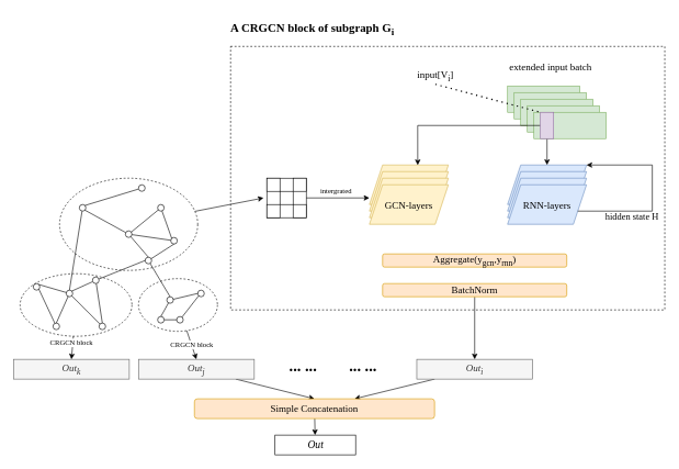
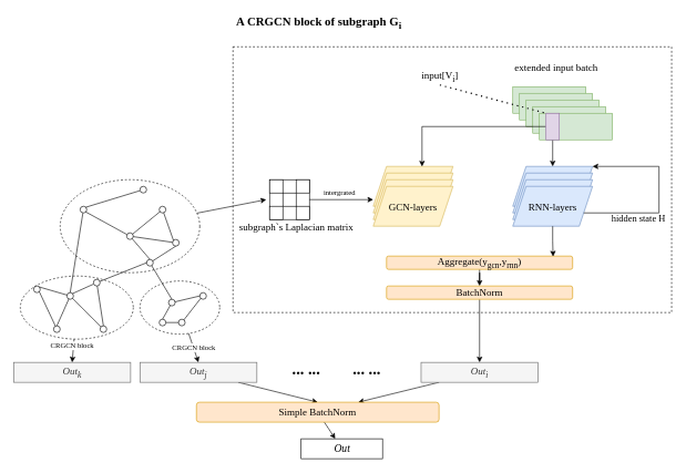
  <mxCell id="0" />
  <mxCell id="1" parent="0" />
  <mxCell id="2" value="" style="group" parent="1" vertex="1" connectable="0"><mxGeometry x="50" y="280" width="280" height="230" as="geometry" /></mxCell>
  <mxCell id="3" value="" style="ellipse;whiteSpace=wrap;html=1;dashed=1;" parent="2" vertex="1"><mxGeometry x="160" y="142.5" width="120" height="80" as="geometry" /></mxCell>
  <mxCell id="4" value="" style="ellipse;whiteSpace=wrap;html=1;dashed=1;" parent="2" vertex="1"><mxGeometry x="-20" y="135" width="170" height="95" as="geometry" /></mxCell>
  <mxCell id="5" value="" style="ellipse;whiteSpace=wrap;html=1;dashed=1;" parent="2" vertex="1"><mxGeometry x="40" y="-10" width="210" height="140" as="geometry" /></mxCell>
  <mxCell id="6" value="" style="ellipse;whiteSpace=wrap;html=1;aspect=fixed;" parent="2" vertex="1"><mxGeometry x="50" y="160" width="10" height="10" as="geometry" /></mxCell>
  <mxCell id="7" style="edgeStyle=none;rounded=0;orthogonalLoop=1;jettySize=auto;html=1;entryX=0.5;entryY=0;entryDx=0;entryDy=0;endArrow=none;endFill=0;" parent="2" source="8" target="6" edge="1"><mxGeometry relative="1" as="geometry" /></mxCell>
  <mxCell id="8" value="" style="ellipse;whiteSpace=wrap;html=1;aspect=fixed;" parent="2" vertex="1"><mxGeometry x="70" y="30" width="10" height="10" as="geometry" /></mxCell>
  <mxCell id="9" style="edgeStyle=none;rounded=0;orthogonalLoop=1;jettySize=auto;html=1;entryX=1;entryY=1;entryDx=0;entryDy=0;endArrow=none;endFill=0;" parent="2" source="10" target="8" edge="1"><mxGeometry relative="1" as="geometry" /></mxCell>
  <mxCell id="10" value="" style="ellipse;whiteSpace=wrap;html=1;aspect=fixed;" parent="2" vertex="1"><mxGeometry x="140" y="70" width="10" height="10" as="geometry" /></mxCell>
  <mxCell id="11" value="" style="ellipse;whiteSpace=wrap;html=1;aspect=fixed;" parent="2" vertex="1"><mxGeometry y="150" width="10" height="10" as="geometry" /></mxCell>
  <mxCell id="12" style="edgeStyle=none;rounded=0;orthogonalLoop=1;jettySize=auto;html=1;entryX=1;entryY=0;entryDx=0;entryDy=0;endArrow=none;endFill=0;" parent="2" source="6" target="11" edge="1"><mxGeometry relative="1" as="geometry" /></mxCell>
  <mxCell id="13" style="edgeStyle=none;rounded=0;orthogonalLoop=1;jettySize=auto;html=1;entryX=1;entryY=1;entryDx=0;entryDy=0;endArrow=none;endFill=0;" parent="2" source="14" target="11" edge="1"><mxGeometry relative="1" as="geometry" /></mxCell>
  <mxCell id="14" value="" style="ellipse;whiteSpace=wrap;html=1;aspect=fixed;" parent="2" vertex="1"><mxGeometry x="30" y="210" width="10" height="10" as="geometry" /></mxCell>
  <mxCell id="15" style="edgeStyle=none;rounded=0;orthogonalLoop=1;jettySize=auto;html=1;entryX=0.5;entryY=0;entryDx=0;entryDy=0;endArrow=none;endFill=0;" parent="2" source="6" target="14" edge="1"><mxGeometry relative="1" as="geometry" /></mxCell>
  <mxCell id="16" style="edgeStyle=none;rounded=0;orthogonalLoop=1;jettySize=auto;html=1;entryX=1;entryY=0;entryDx=0;entryDy=0;endArrow=none;endFill=0;" parent="2" source="17" target="8" edge="1"><mxGeometry relative="1" as="geometry" /></mxCell>
  <mxCell id="17" value="" style="ellipse;whiteSpace=wrap;html=1;aspect=fixed;" parent="2" vertex="1"><mxGeometry x="160" width="10" height="10" as="geometry" /></mxCell>
  <mxCell id="18" style="edgeStyle=none;rounded=0;orthogonalLoop=1;jettySize=auto;html=1;endArrow=none;endFill=0;" parent="2" source="19" edge="1"><mxGeometry relative="1" as="geometry"><mxPoint x="208" y="170" as="targetPoint" /></mxGeometry></mxCell>
  <mxCell id="19" value="" style="ellipse;whiteSpace=wrap;html=1;aspect=fixed;" parent="2" vertex="1"><mxGeometry x="170" y="110" width="10" height="10" as="geometry" /></mxCell>
  <mxCell id="20" style="edgeStyle=none;rounded=0;orthogonalLoop=1;jettySize=auto;html=1;entryX=0.5;entryY=0;entryDx=0;entryDy=0;endArrow=none;endFill=0;" parent="2" source="10" target="19" edge="1"><mxGeometry relative="1" as="geometry" /></mxCell>
  <mxCell id="21" style="edgeStyle=none;rounded=0;orthogonalLoop=1;jettySize=auto;html=1;entryX=1;entryY=0;entryDx=0;entryDy=0;endArrow=none;endFill=0;" parent="2" source="23" target="6" edge="1"><mxGeometry relative="1" as="geometry" /></mxCell>
  <mxCell id="22" style="edgeStyle=none;rounded=0;orthogonalLoop=1;jettySize=auto;html=1;entryX=0;entryY=0.5;entryDx=0;entryDy=0;endArrow=none;endFill=0;" parent="2" source="23" target="19" edge="1"><mxGeometry relative="1" as="geometry" /></mxCell>
  <mxCell id="23" value="" style="ellipse;whiteSpace=wrap;html=1;aspect=fixed;" parent="2" vertex="1"><mxGeometry x="90" y="140" width="10" height="10" as="geometry" /></mxCell>
  <mxCell id="24" style="edgeStyle=none;rounded=0;orthogonalLoop=1;jettySize=auto;html=1;entryX=1;entryY=1;entryDx=0;entryDy=0;endArrow=none;endFill=0;" parent="2" source="25" target="6" edge="1"><mxGeometry relative="1" as="geometry" /></mxCell>
  <mxCell id="25" value="" style="ellipse;whiteSpace=wrap;html=1;aspect=fixed;" parent="2" vertex="1"><mxGeometry x="100" y="210" width="10" height="10" as="geometry" /></mxCell>
  <mxCell id="26" style="edgeStyle=none;rounded=0;orthogonalLoop=1;jettySize=auto;html=1;entryX=0.5;entryY=0;entryDx=0;entryDy=0;endArrow=none;endFill=0;" parent="2" source="23" target="25" edge="1"><mxGeometry relative="1" as="geometry" /></mxCell>
  <mxCell id="27" value="" style="ellipse;whiteSpace=wrap;html=1;aspect=fixed;" parent="2" vertex="1"><mxGeometry x="209" y="80" width="10" height="10" as="geometry" /></mxCell>
  <mxCell id="28" value="" style="rounded=0;orthogonalLoop=1;jettySize=auto;html=1;endArrow=none;endFill=0;" parent="2" source="10" target="27" edge="1"><mxGeometry relative="1" as="geometry" /></mxCell>
  <mxCell id="29" style="edgeStyle=none;rounded=0;orthogonalLoop=1;jettySize=auto;html=1;entryX=0.5;entryY=1;entryDx=0;entryDy=0;endArrow=none;endFill=0;" parent="2" source="19" target="27" edge="1"><mxGeometry relative="1" as="geometry" /></mxCell>
  <mxCell id="30" style="edgeStyle=none;rounded=0;orthogonalLoop=1;jettySize=auto;html=1;endArrow=none;endFill=0;entryX=0;entryY=0;entryDx=0;entryDy=0;" parent="2" source="31" target="27" edge="1"><mxGeometry relative="1" as="geometry"><mxPoint x="220" y="80" as="targetPoint" /></mxGeometry></mxCell>
  <mxCell id="31" value="" style="ellipse;whiteSpace=wrap;html=1;aspect=fixed;" parent="2" vertex="1"><mxGeometry x="189" y="30" width="10" height="10" as="geometry" /></mxCell>
  <mxCell id="32" value="" style="rounded=0;orthogonalLoop=1;jettySize=auto;html=1;endArrow=none;endFill=0;" parent="2" source="10" target="31" edge="1"><mxGeometry relative="1" as="geometry" /></mxCell>
  <mxCell id="33" value="" style="ellipse;whiteSpace=wrap;html=1;aspect=fixed;" parent="2" vertex="1"><mxGeometry x="218" y="200" width="10" height="10" as="geometry" /></mxCell>
  <mxCell id="34" value="" style="ellipse;whiteSpace=wrap;html=1;aspect=fixed;" parent="2" vertex="1"><mxGeometry x="203" y="170" width="10" height="10" as="geometry" /></mxCell>
  <mxCell id="35" style="edgeStyle=none;rounded=0;orthogonalLoop=1;jettySize=auto;html=1;entryX=0;entryY=0.5;entryDx=0;entryDy=0;endArrow=none;endFill=0;" parent="2" source="36" target="33" edge="1"><mxGeometry relative="1" as="geometry" /></mxCell>
  <mxCell id="36" value="" style="ellipse;whiteSpace=wrap;html=1;aspect=fixed;" parent="2" vertex="1"><mxGeometry x="189" y="200" width="10" height="10" as="geometry" /></mxCell>
  <mxCell id="37" style="edgeStyle=none;rounded=0;orthogonalLoop=1;jettySize=auto;html=1;entryX=0.5;entryY=0;entryDx=0;entryDy=0;endArrow=none;endFill=0;" parent="2" source="34" target="36" edge="1"><mxGeometry relative="1" as="geometry" /></mxCell>
  <mxCell id="38" value="" style="ellipse;whiteSpace=wrap;html=1;aspect=fixed;" parent="2" vertex="1"><mxGeometry x="250" y="160" width="10" height="10" as="geometry" /></mxCell>
  <mxCell id="39" style="edgeStyle=none;rounded=0;orthogonalLoop=1;jettySize=auto;html=1;entryX=0;entryY=1;entryDx=0;entryDy=0;endArrow=none;endFill=0;" parent="2" source="33" target="38" edge="1"><mxGeometry relative="1" as="geometry" /></mxCell>
  <mxCell id="40" style="edgeStyle=none;rounded=0;orthogonalLoop=1;jettySize=auto;html=1;entryX=0;entryY=0.5;entryDx=0;entryDy=0;endArrow=none;endFill=0;" parent="2" source="34" target="38" edge="1"><mxGeometry relative="1" as="geometry" /></mxCell>
  <mxCell id="41" value="" style="rounded=0;whiteSpace=wrap;html=1;dashed=1;" parent="1" vertex="1"><mxGeometry x="350" y="70" width="660" height="400" as="geometry" /></mxCell>
  <mxCell id="42" value="" style="group" parent="1" vertex="1" connectable="0"><mxGeometry x="405" y="270" width="60" height="60" as="geometry" /></mxCell>
  <mxCell id="43" value="" style="rounded=0;whiteSpace=wrap;html=1;" parent="42" vertex="1"><mxGeometry width="60" height="60" as="geometry" /></mxCell>
  <mxCell id="44" value="" style="rounded=0;whiteSpace=wrap;html=1;" parent="42" vertex="1"><mxGeometry width="20" height="20" as="geometry" /></mxCell>
  <mxCell id="45" value="" style="rounded=0;whiteSpace=wrap;html=1;" parent="42" vertex="1"><mxGeometry x="20" y="20" width="20" height="20" as="geometry" /></mxCell>
  <mxCell id="46" value="" style="rounded=0;whiteSpace=wrap;html=1;" parent="42" vertex="1"><mxGeometry x="40" y="40" width="20" height="20" as="geometry" /></mxCell>
  <mxCell id="47" value="" style="rounded=0;whiteSpace=wrap;html=1;" parent="42" vertex="1"><mxGeometry x="40" width="20" height="20" as="geometry" /></mxCell>
  <mxCell id="48" value="" style="rounded=0;whiteSpace=wrap;html=1;" parent="42" vertex="1"><mxGeometry y="40" width="20" height="20" as="geometry" /></mxCell>
+ <mxCell id="49" value="&lt;font style=&quot;font-size: 15px;&quot;&gt;subgraph`s Laplacian matrix&lt;/font&gt;" style="text;html=1;align=center;verticalAlign=middle;resizable=0;points=[];autosize=1;strokeColor=none;fillColor=none;fontFamily=Times New Roman;" parent="1" vertex="1"><mxGeometry x="350" y="330" width="190" height="20" as="geometry" /></mxCell>
  <mxCell id="50" value="" style="group" parent="1" vertex="1" connectable="0"><mxGeometry x="561" y="250" width="120" height="90" as="geometry" /></mxCell>
  <mxCell id="51" value="" style="shape=parallelogram;perimeter=parallelogramPerimeter;whiteSpace=wrap;html=1;fixedSize=1;fontFamily=Times New Roman;fillColor=#fff2cc;strokeColor=#d6b656;" parent="50" vertex="1"><mxGeometry width="120" height="60" as="geometry" /></mxCell>
  <mxCell id="52" value="" style="shape=parallelogram;perimeter=parallelogramPerimeter;whiteSpace=wrap;html=1;fixedSize=1;fontFamily=Times New Roman;fillColor=#fff2cc;strokeColor=#d6b656;" parent="50" vertex="1"><mxGeometry y="10" width="120" height="60" as="geometry" /></mxCell>
  <mxCell id="53" value="" style="shape=parallelogram;perimeter=parallelogramPerimeter;whiteSpace=wrap;html=1;fixedSize=1;fontFamily=Times New Roman;fillColor=#fff2cc;strokeColor=#d6b656;" parent="50" vertex="1"><mxGeometry y="20" width="120" height="60" as="geometry" /></mxCell>
  <mxCell id="54" value="&lt;font style=&quot;font-size: 15px;&quot;&gt;GCN-layers&lt;/font&gt;" style="shape=parallelogram;perimeter=parallelogramPerimeter;whiteSpace=wrap;html=1;fixedSize=1;fontFamily=Times New Roman;fillColor=#fff2cc;strokeColor=#d6b656;" parent="50" vertex="1"><mxGeometry y="30" width="120" height="60" as="geometry" /></mxCell>
  <mxCell id="55" value="" style="group" parent="1" vertex="1" connectable="0"><mxGeometry x="771" y="250" width="120" height="90" as="geometry" /></mxCell>
  <mxCell id="56" value="" style="shape=parallelogram;perimeter=parallelogramPerimeter;whiteSpace=wrap;html=1;fixedSize=1;fontFamily=Times New Roman;fillColor=#dae8fc;strokeColor=#6c8ebf;" parent="55" vertex="1"><mxGeometry width="120" height="60" as="geometry" /></mxCell>
  <mxCell id="57" value="" style="shape=parallelogram;perimeter=parallelogramPerimeter;whiteSpace=wrap;html=1;fixedSize=1;fontFamily=Times New Roman;fillColor=#dae8fc;strokeColor=#6c8ebf;" parent="55" vertex="1"><mxGeometry y="10" width="120" height="60" as="geometry" /></mxCell>
  <mxCell id="58" value="" style="shape=parallelogram;perimeter=parallelogramPerimeter;whiteSpace=wrap;html=1;fixedSize=1;fontFamily=Times New Roman;fillColor=#dae8fc;strokeColor=#6c8ebf;" parent="55" vertex="1"><mxGeometry y="20" width="120" height="60" as="geometry" /></mxCell>
  <mxCell id="59" value="&lt;font style=&quot;font-size: 15px;&quot;&gt;RNN-layers&lt;/font&gt;" style="shape=parallelogram;perimeter=parallelogramPerimeter;whiteSpace=wrap;html=1;fixedSize=1;fontFamily=Times New Roman;fillColor=#dae8fc;strokeColor=#6c8ebf;" parent="55" vertex="1"><mxGeometry y="30" width="120" height="60" as="geometry" /></mxCell>
  <mxCell id="60" value="&lt;font style=&quot;font-size: 14px;&quot;&gt;hidden state H&lt;/font&gt;" style="edgeStyle=orthogonalEdgeStyle;rounded=0;orthogonalLoop=1;jettySize=auto;html=1;fontFamily=Times New Roman;endArrow=classic;endFill=1;entryX=1;entryY=0;entryDx=0;entryDy=0;" parent="55" source="59" target="56" edge="1"><mxGeometry x="-0.419" y="-10" relative="1" as="geometry"><mxPoint x="180" y="-10" as="targetPoint" /><Array as="points"><mxPoint x="220" y="70" /><mxPoint x="220" /></Array><mxPoint as="offset" /></mxGeometry></mxCell>
  <mxCell id="61" value="intergrated" style="edgeStyle=orthogonalEdgeStyle;rounded=0;orthogonalLoop=1;jettySize=auto;html=1;fontFamily=Times New Roman;endArrow=classic;endFill=1;" parent="1" source="43" edge="1"><mxGeometry x="-0.062" y="10" relative="1" as="geometry"><mxPoint x="561" y="300" as="targetPoint" /><mxPoint as="offset" /></mxGeometry></mxCell>
+ <mxCell id="62" style="edgeStyle=orthogonalEdgeStyle;rounded=0;orthogonalLoop=1;jettySize=auto;html=1;entryX=0.5;entryY=0;entryDx=0;entryDy=0;fontFamily=Times New Roman;endArrow=classic;endFill=1;" parent="1" source="63" target="66" edge="1"><mxGeometry relative="1" as="geometry" /></mxCell>
  <mxCell id="63" value="&lt;font style=&quot;font-size: 15px;&quot;&gt;Aggregate(y&lt;sub&gt;gcn&lt;/sub&gt;,y&lt;sub&gt;rnn&lt;/sub&gt;)&lt;/font&gt;" style="rounded=1;whiteSpace=wrap;html=1;fontFamily=Times New Roman;fillColor=#ffe6cc;strokeColor=#d79b00;" parent="1" vertex="1"><mxGeometry x="581" y="385" width="280" height="20" as="geometry" /></mxCell>
+ <mxCell id="64" style="edgeStyle=orthogonalEdgeStyle;rounded=0;orthogonalLoop=1;jettySize=auto;html=1;entryX=0.895;entryY=0.031;entryDx=0;entryDy=0;entryPerimeter=0;fontFamily=Times New Roman;endArrow=classic;endFill=1;" parent="1" source="59" target="63" edge="1"><mxGeometry relative="1" as="geometry" /></mxCell>
  <mxCell id="65" style="edgeStyle=none;rounded=0;orthogonalLoop=1;jettySize=auto;html=1;fontFamily=Times New Roman;endArrow=classic;endFill=1;entryX=0.5;entryY=0;entryDx=0;entryDy=0;" parent="1" source="66" target="81" edge="1"><mxGeometry relative="1" as="geometry"><mxPoint x="721" y="510" as="targetPoint" /></mxGeometry></mxCell>
  <mxCell id="66" value="&lt;font style=&quot;font-size: 15px;&quot;&gt;BatchNorm&lt;/font&gt;" style="rounded=1;whiteSpace=wrap;html=1;fontFamily=Times New Roman;fillColor=#ffe6cc;strokeColor=#d79b00;" parent="1" vertex="1"><mxGeometry x="581" y="430" width="280" height="20" as="geometry" /></mxCell>
  <mxCell id="67" value="&lt;font style=&quot;font-size: 15px;&quot;&gt;extended input batch&lt;/font&gt;" style="text;html=1;align=center;verticalAlign=middle;resizable=0;points=[];autosize=1;strokeColor=none;fillColor=none;fontFamily=Times New Roman;container=0;" parent="1" vertex="1"><mxGeometry x="766" y="90" width="140" height="20" as="geometry" /></mxCell>
  <mxCell id="68" value="" style="rounded=0;whiteSpace=wrap;html=1;fontFamily=Times New Roman;fillColor=#d5e8d4;strokeColor=#82b366;container=0;" parent="1" vertex="1"><mxGeometry x="771" y="130" width="110" height="40" as="geometry" /></mxCell>
  <mxCell id="69" value="" style="rounded=0;whiteSpace=wrap;html=1;fontFamily=Times New Roman;fillColor=#d5e8d4;strokeColor=#82b366;container=0;" parent="1" vertex="1"><mxGeometry x="781" y="140" width="110" height="40" as="geometry" /></mxCell>
  <mxCell id="70" value="" style="rounded=0;whiteSpace=wrap;html=1;fontFamily=Times New Roman;fillColor=#d5e8d4;strokeColor=#82b366;container=0;" parent="1" vertex="1"><mxGeometry x="791" y="150" width="110" height="40" as="geometry" /></mxCell>
  <mxCell id="71" value="" style="rounded=0;whiteSpace=wrap;html=1;fontFamily=Times New Roman;fillColor=#d5e8d4;strokeColor=#82b366;container=0;" parent="1" vertex="1"><mxGeometry x="801" y="160" width="110" height="40" as="geometry" /></mxCell>
  <mxCell id="72" value="" style="rounded=0;whiteSpace=wrap;html=1;fontFamily=Times New Roman;fillColor=#d5e8d4;strokeColor=#82b366;container=0;" parent="1" vertex="1"><mxGeometry x="811" y="170" width="110" height="40" as="geometry" /></mxCell>
  <mxCell id="73" style="edgeStyle=orthogonalEdgeStyle;rounded=0;orthogonalLoop=1;jettySize=auto;html=1;entryX=0.612;entryY=0.002;entryDx=0;entryDy=0;entryPerimeter=0;fontFamily=Times New Roman;endArrow=classic;endFill=1;" parent="1" source="75" target="51" edge="1"><mxGeometry relative="1" as="geometry" /></mxCell>
  <mxCell id="74" style="edgeStyle=orthogonalEdgeStyle;rounded=0;orthogonalLoop=1;jettySize=auto;html=1;entryX=0.5;entryY=0;entryDx=0;entryDy=0;fontFamily=Times New Roman;endArrow=classic;endFill=1;" parent="1" source="75" target="56" edge="1"><mxGeometry relative="1" as="geometry" /></mxCell>
  <mxCell id="75" value="" style="rounded=0;whiteSpace=wrap;html=1;fontFamily=Times New Roman;fillColor=#e1d5e7;strokeColor=#9673a6;container=0;" parent="1" vertex="1"><mxGeometry x="821" y="170" width="20" height="40" as="geometry" /></mxCell>
  <mxCell id="76" value="" style="endArrow=none;dashed=1;html=1;dashPattern=1 3;strokeWidth=2;rounded=0;fontFamily=Times New Roman;entryX=0;entryY=0;entryDx=0;entryDy=0;exitX=0.503;exitY=1.122;exitDx=0;exitDy=0;exitPerimeter=0;" parent="1" source="77" target="75" edge="1"><mxGeometry width="50" height="50" relative="1" as="geometry"><mxPoint x="1021" y="110" as="sourcePoint" /><mxPoint x="711" y="200" as="targetPoint" /></mxGeometry></mxCell>
  <mxCell id="77" value="&lt;span style=&quot;font-size: 15px;&quot;&gt;input[V&lt;sub&gt;i&lt;/sub&gt;]&lt;/span&gt;" style="text;html=1;align=center;verticalAlign=middle;resizable=0;points=[];autosize=1;strokeColor=none;fillColor=none;fontFamily=Times New Roman;" parent="1" vertex="1"><mxGeometry x="626" y="105" width="70" height="20" as="geometry" /></mxCell>
  <mxCell id="78" style="rounded=0;orthogonalLoop=1;jettySize=auto;html=1;fontFamily=Times New Roman;endArrow=classic;endFill=1;" parent="1" source="5" edge="1"><mxGeometry relative="1" as="geometry"><mxPoint x="400" y="300" as="targetPoint" /></mxGeometry></mxCell>
- <mxCell id="79" value="&lt;h2&gt;A CRGCN block of subgraph G&lt;sub&gt;i&lt;/sub&gt;&lt;/h2&gt;" style="text;html=1;align=center;verticalAlign=middle;resizable=0;points=[];autosize=1;strokeColor=none;fillColor=none;fontFamily=Times New Roman;" parent="1" vertex="1"><mxGeometry x="344" y="20" width="260" height="50" as="geometry" /></mxCell>
+ <mxCell id="79" value="&lt;h2&gt;A CRGCN block of subgraph G&lt;sub&gt;i&lt;/sub&gt;&lt;/h2&gt;" style="text;html=1;align=center;verticalAlign=middle;resizable=0;points=[];autosize=1;strokeColor=none;fillColor=none;fontFamily=Times New Roman;" parent="1" vertex="1"><mxGeometry x="349" y="10" width="260" height="50" as="geometry" /></mxCell>
  <mxCell id="80" style="edgeStyle=none;rounded=0;orthogonalLoop=1;jettySize=auto;html=1;fontFamily=Times New Roman;fontSize=13;endArrow=classic;endFill=1;" parent="1" source="81" target="90" edge="1"><mxGeometry relative="1" as="geometry" /></mxCell>
  <mxCell id="81" value="&lt;font style=&quot;font-size: 15px;&quot;&gt;&lt;i&gt;Out&lt;sub&gt;i&lt;/sub&gt;&lt;/i&gt;&lt;/font&gt;" style="rounded=0;whiteSpace=wrap;html=1;fontFamily=Times New Roman;fillColor=#f5f5f5;fontColor=#333333;strokeColor=#666666;" parent="1" vertex="1"><mxGeometry x="633" y="545" width="176" height="30" as="geometry" /></mxCell>
  <mxCell id="82" value="CRGCN block" style="edgeStyle=none;rounded=0;orthogonalLoop=1;jettySize=auto;html=1;fontFamily=Times New Roman;endArrow=classic;endFill=1;entryX=0.5;entryY=0;entryDx=0;entryDy=0;" parent="1" source="3" target="85" edge="1"><mxGeometry relative="1" as="geometry"><mxPoint x="270" y="570" as="targetPoint" /></mxGeometry></mxCell>
  <mxCell id="83" value="&lt;font style=&quot;font-size: 15px;&quot;&gt;&lt;i&gt;Out&lt;sub&gt;k&lt;/sub&gt;&lt;/i&gt;&lt;/font&gt;" style="rounded=0;whiteSpace=wrap;html=1;fontFamily=Times New Roman;fillColor=#f5f5f5;fontColor=#333333;strokeColor=#666666;" parent="1" vertex="1"><mxGeometry x="20" y="545" width="176" height="30" as="geometry" /></mxCell>
  <mxCell id="84" style="edgeStyle=none;rounded=0;orthogonalLoop=1;jettySize=auto;html=1;entryX=0.5;entryY=0;entryDx=0;entryDy=0;fontFamily=Times New Roman;fontSize=13;endArrow=classic;endFill=1;" parent="1" source="85" target="90" edge="1"><mxGeometry relative="1" as="geometry" /></mxCell>
  <mxCell id="85" value="&lt;font style=&quot;font-size: 15px;&quot;&gt;&lt;i&gt;Out&lt;sub style=&quot;&quot;&gt;j&lt;/sub&gt;&lt;/i&gt;&lt;/font&gt;" style="rounded=0;whiteSpace=wrap;html=1;fontFamily=Times New Roman;fillColor=#f5f5f5;fontColor=#333333;strokeColor=#666666;" parent="1" vertex="1"><mxGeometry x="210" y="545" width="176" height="30" as="geometry" /></mxCell>
  <mxCell id="86" value="CRGCN block" style="edgeStyle=none;rounded=0;orthogonalLoop=1;jettySize=auto;html=1;fontFamily=Times New Roman;endArrow=classic;endFill=1;entryX=0.5;entryY=0;entryDx=0;entryDy=0;" parent="1" source="4" target="83" edge="1"><mxGeometry x="-0.416" y="-2" relative="1" as="geometry"><mxPoint x="110" y="600" as="targetPoint" /><mxPoint as="offset" /></mxGeometry></mxCell>
  <mxCell id="87" value="&lt;h1&gt;... ...&lt;/h1&gt;" style="text;html=1;align=center;verticalAlign=middle;resizable=0;points=[];autosize=1;strokeColor=none;fillColor=none;fontFamily=Times New Roman;" parent="1" vertex="1"><mxGeometry x="521" y="530" width="60" height="50" as="geometry" /></mxCell>
  <mxCell id="88" value="&lt;h1&gt;... ...&lt;/h1&gt;" style="text;html=1;align=center;verticalAlign=middle;resizable=0;points=[];autosize=1;strokeColor=none;fillColor=none;fontFamily=Times New Roman;" parent="1" vertex="1"><mxGeometry x="430" y="530" width="60" height="50" as="geometry" /></mxCell>
  <mxCell id="89" style="edgeStyle=none;rounded=0;orthogonalLoop=1;jettySize=auto;html=1;fontFamily=Times New Roman;fontSize=13;endArrow=classic;endFill=1;" parent="1" source="90" target="91" edge="1"><mxGeometry relative="1" as="geometry"><mxPoint x="477.5" y="685" as="targetPoint" /></mxGeometry></mxCell>
- <mxCell id="90" value="&lt;font style=&quot;font-size: 15px;&quot;&gt;Simple Concatenation&lt;/font&gt;" style="rounded=1;whiteSpace=wrap;html=1;fontFamily=Times New Roman;fillColor=#ffe6cc;strokeColor=#d79b00;" parent="1" vertex="1"><mxGeometry x="295" y="605" width="365" height="30" as="geometry" /></mxCell>
- <mxCell id="91" value="&lt;font style=&quot;font-size: 16px;&quot;&gt;&lt;i&gt;Out&lt;/i&gt;&lt;/font&gt;" style="rounded=0;whiteSpace=wrap;html=1;fontFamily=Times New Roman;fontSize=13;" parent="1" vertex="1"><mxGeometry x="417.5" y="660" width="122.5" height="30" as="geometry" /></mxCell>
+ <mxCell id="90" value="&lt;font style=&quot;font-size: 15px;&quot;&gt;Simple BatchNorm&lt;/font&gt;" style="rounded=1;whiteSpace=wrap;html=1;fontFamily=Times New Roman;fillColor=#ffe6cc;strokeColor=#d79b00;" parent="1" vertex="1"><mxGeometry x="295" y="605" width="365" height="30" as="geometry" /></mxCell>
+ <mxCell id="91" value="&lt;font style=&quot;font-size: 16px;&quot;&gt;&lt;i&gt;Out&lt;/i&gt;&lt;/font&gt;" style="rounded=0;whiteSpace=wrap;html=1;fontFamily=Times New Roman;fontSize=13;" parent="1" vertex="1"><mxGeometry x="452.5" y="660" width="122.5" height="30" as="geometry" /></mxCell>
